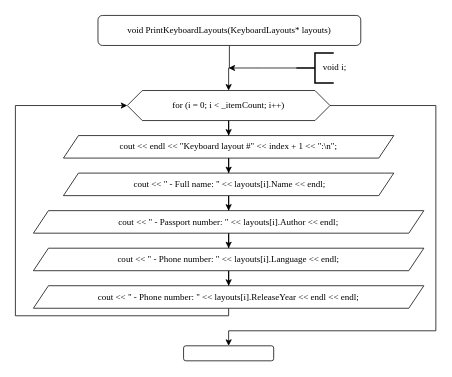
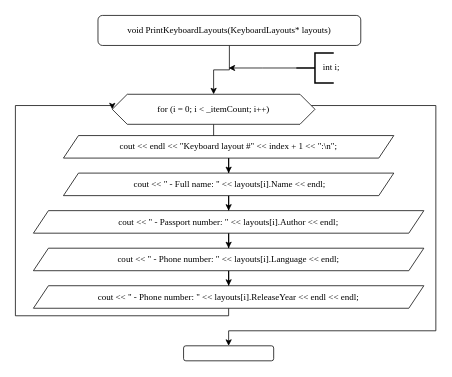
  <mxCell id="0" />
  <mxCell id="1" parent="0" />
  <mxCell id="2" style="edgeStyle=orthogonalEdgeStyle;rounded=0;orthogonalLoop=1;jettySize=auto;html=1;entryX=0.5;entryY=0;entryDx=0;entryDy=0;entryPerimeter=0;" edge="1" parent="1" source="3" target="6"><mxGeometry relative="1" as="geometry"><mxPoint x="304" y="120" as="targetPoint" /></mxGeometry></mxCell>
  <mxCell id="3" value="void PrintKeyboardLayouts(KeyboardLayouts* layouts)" style="rounded=1;whiteSpace=wrap;html=1;fontFamily=Consolas;" vertex="1" parent="1"><mxGeometry x="130" y="20" width="350" height="40" as="geometry" /></mxCell>
  <mxCell id="4" style="edgeStyle=orthogonalEdgeStyle;rounded=0;orthogonalLoop=1;jettySize=auto;html=1;entryX=0.5;entryY=0;entryDx=0;entryDy=0;" edge="1" parent="1" source="6" target="11"><mxGeometry relative="1" as="geometry" /></mxCell>
  <mxCell id="5" style="edgeStyle=orthogonalEdgeStyle;rounded=0;orthogonalLoop=1;jettySize=auto;html=1;" edge="1" parent="1" source="6"><mxGeometry relative="1" as="geometry"><mxPoint x="304" y="460" as="targetPoint" /><Array as="points"><mxPoint x="580" y="140" /><mxPoint x="580" y="440" /></Array></mxGeometry></mxCell>
- <mxCell id="6" value="for (i = 0; i &amp;lt; _itemCount; i++)" style="shape=hexagon;perimeter=hexagonPerimeter2;whiteSpace=wrap;html=1;fixedSize=1;fontFamily=Consolas;" vertex="1" parent="1"><mxGeometry x="169" y="120" width="270" height="40" as="geometry" /></mxCell>
+ <mxCell id="6" value="for (i = 0; i &amp;lt; _itemCount; i++)" style="shape=hexagon;perimeter=hexagonPerimeter2;whiteSpace=wrap;html=1;fixedSize=1;fontFamily=Consolas;" vertex="1" parent="1"><mxGeometry x="149" y="125" width="270" height="40" as="geometry" /></mxCell>
  <mxCell id="7" style="edgeStyle=orthogonalEdgeStyle;rounded=0;orthogonalLoop=1;jettySize=auto;html=1;" edge="1" parent="1" source="8"><mxGeometry relative="1" as="geometry"><mxPoint x="304" y="90" as="targetPoint" /></mxGeometry></mxCell>
  <mxCell id="8" value="" style="strokeWidth=2;html=1;shape=mxgraph.flowchart.annotation_2;align=left;labelPosition=right;pointerEvents=1;" vertex="1" parent="1"><mxGeometry x="394" y="70" width="50" height="40" as="geometry" /></mxCell>
- <mxCell id="9" value="&lt;div&gt;void i;&lt;/div&gt;" style="text;html=1;strokeColor=none;fillColor=none;align=left;verticalAlign=middle;whiteSpace=wrap;rounded=0;fontFamily=Consolas;" vertex="1" parent="1"><mxGeometry x="428" y="74" width="130" height="30" as="geometry" /></mxCell>
+ <mxCell id="9" value="&lt;div&gt;int i;&lt;/div&gt;" style="text;html=1;strokeColor=none;fillColor=none;align=left;verticalAlign=middle;whiteSpace=wrap;rounded=0;fontFamily=Consolas;" vertex="1" parent="1"><mxGeometry x="428" y="74" width="130" height="30" as="geometry" /></mxCell>
  <mxCell id="10" style="edgeStyle=orthogonalEdgeStyle;rounded=0;orthogonalLoop=1;jettySize=auto;html=1;entryX=0.5;entryY=0;entryDx=0;entryDy=0;" edge="1" parent="1" source="11" target="13"><mxGeometry relative="1" as="geometry" /></mxCell>
  <mxCell id="11" value="cout &amp;lt;&amp;lt; endl &amp;lt;&amp;lt; &quot;Keyboard layout #&quot; &amp;lt;&amp;lt; index + 1 &amp;lt;&amp;lt; &quot;:\n&quot;;" style="shape=parallelogram;perimeter=parallelogramPerimeter;whiteSpace=wrap;html=1;fixedSize=1;fontFamily=Consolas;" vertex="1" parent="1"><mxGeometry x="84" y="180" width="440" height="30" as="geometry" /></mxCell>
  <mxCell id="12" style="edgeStyle=orthogonalEdgeStyle;rounded=0;orthogonalLoop=1;jettySize=auto;html=1;entryX=0.5;entryY=0;entryDx=0;entryDy=0;" edge="1" parent="1" source="13" target="15"><mxGeometry relative="1" as="geometry" /></mxCell>
  <mxCell id="13" value="&amp;nbsp;cout &amp;lt;&amp;lt; &quot; - Full name: &quot; &amp;lt;&amp;lt; layouts[i].Name &amp;lt;&amp;lt; endl;" style="shape=parallelogram;perimeter=parallelogramPerimeter;whiteSpace=wrap;html=1;fixedSize=1;fontFamily=Consolas;" vertex="1" parent="1"><mxGeometry x="84" y="230" width="440" height="30" as="geometry" /></mxCell>
  <mxCell id="14" style="edgeStyle=orthogonalEdgeStyle;rounded=0;orthogonalLoop=1;jettySize=auto;html=1;entryX=0.5;entryY=0;entryDx=0;entryDy=0;" edge="1" parent="1" source="15" target="17"><mxGeometry relative="1" as="geometry" /></mxCell>
  <mxCell id="15" value="cout &amp;lt;&amp;lt; &quot; - Passport number: &quot; &amp;lt;&amp;lt; layouts[i].Author &amp;lt;&amp;lt; endl;" style="shape=parallelogram;perimeter=parallelogramPerimeter;whiteSpace=wrap;html=1;fixedSize=1;fontFamily=Consolas;" vertex="1" parent="1"><mxGeometry x="44" y="280" width="520" height="30" as="geometry" /></mxCell>
  <mxCell id="16" style="edgeStyle=orthogonalEdgeStyle;rounded=0;orthogonalLoop=1;jettySize=auto;html=1;entryX=0.5;entryY=0;entryDx=0;entryDy=0;" edge="1" parent="1" source="17" target="19"><mxGeometry relative="1" as="geometry" /></mxCell>
  <mxCell id="17" value="cout &amp;lt;&amp;lt; &quot; - Phone number: &quot; &amp;lt;&amp;lt; layouts[i].Language &amp;lt;&amp;lt; endl;" style="shape=parallelogram;perimeter=parallelogramPerimeter;whiteSpace=wrap;html=1;fixedSize=1;fontFamily=Consolas;" vertex="1" parent="1"><mxGeometry x="44" y="330" width="520" height="30" as="geometry" /></mxCell>
  <mxCell id="18" style="edgeStyle=orthogonalEdgeStyle;rounded=0;orthogonalLoop=1;jettySize=auto;html=1;entryX=0;entryY=0.5;entryDx=0;entryDy=0;" edge="1" parent="1" source="19" target="6"><mxGeometry relative="1" as="geometry"><mxPoint x="20" y="140" as="targetPoint" /><Array as="points"><mxPoint x="304" y="420" /><mxPoint x="20" y="420" /><mxPoint x="20" y="140" /></Array></mxGeometry></mxCell>
  <mxCell id="19" value="cout &amp;lt;&amp;lt; &quot; - Phone number: &quot; &amp;lt;&amp;lt; layouts[i].ReleaseYear &amp;lt;&amp;lt; endl &amp;lt;&amp;lt; endl;" style="shape=parallelogram;perimeter=parallelogramPerimeter;whiteSpace=wrap;html=1;fixedSize=1;fontFamily=Consolas;" vertex="1" parent="1"><mxGeometry x="44" y="380" width="520" height="30" as="geometry" /></mxCell>
  <mxCell id="20" value="" style="rounded=1;whiteSpace=wrap;html=1;" vertex="1" parent="1"><mxGeometry x="244" y="460" width="120" height="20" as="geometry" /></mxCell>
